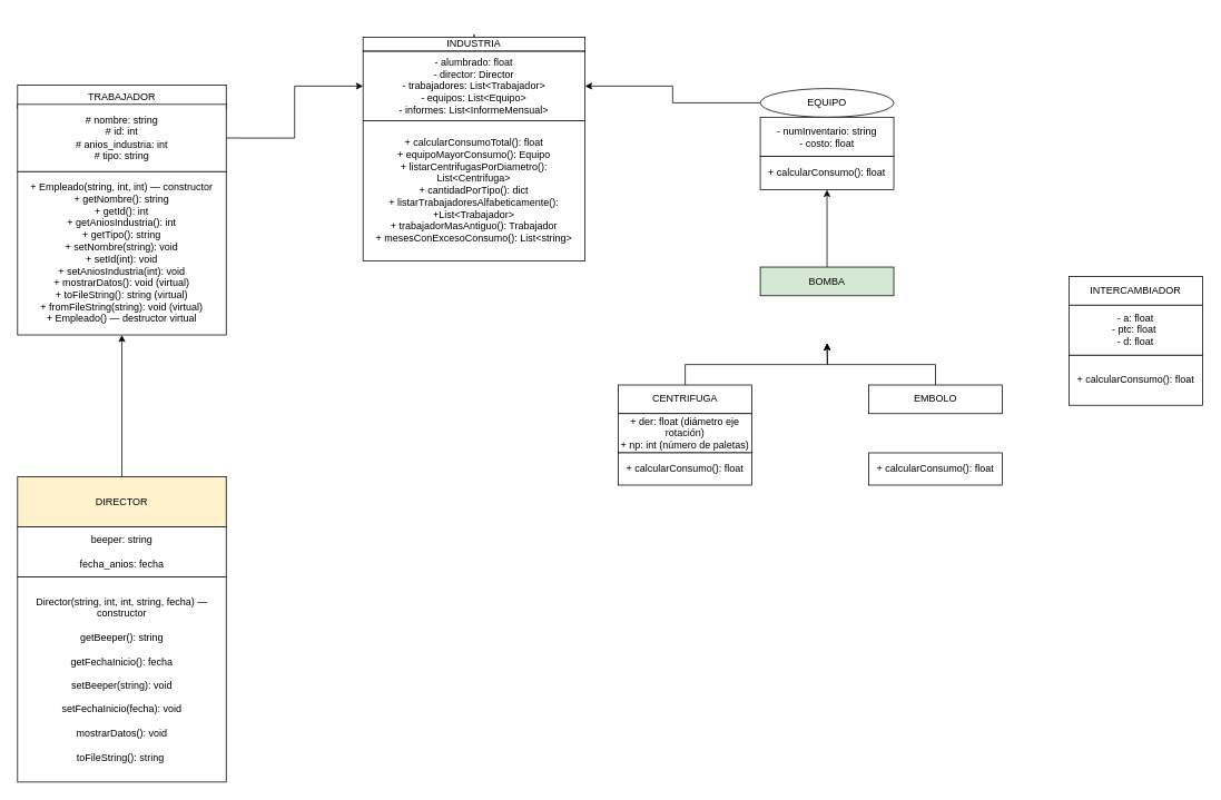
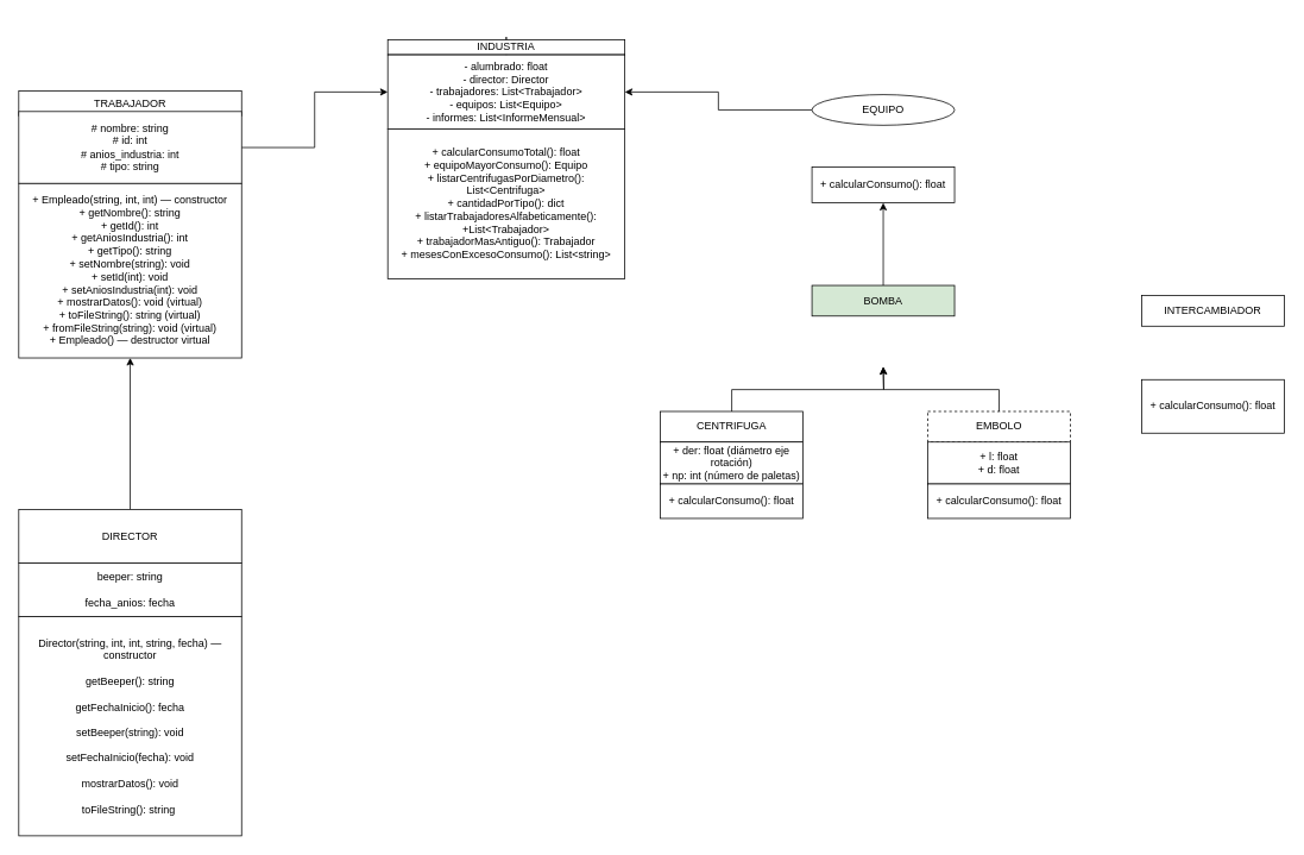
  <mxCell id="0" />
  <mxCell id="1" parent="0" />
  <mxCell id="2" value="" style="group" connectable="0" vertex="1" parent="1"><mxGeometry x="20" y="20.999" width="1420" height="916.001" as="geometry" /></mxCell>
  <mxCell id="3" style="edgeStyle=orthogonalEdgeStyle;rounded=0;orthogonalLoop=1;jettySize=auto;html=1;entryX=0.5;entryY=1;entryDx=0;entryDy=0;" edge="1" parent="2" source="18" target="10"><mxGeometry relative="1" as="geometry"><mxPoint x="125" y="570.001" as="targetPoint" /></mxGeometry></mxCell>
  <mxCell id="4" style="edgeStyle=orthogonalEdgeStyle;rounded=0;orthogonalLoop=1;jettySize=auto;html=1;exitX=0;exitY=0.5;exitDx=0;exitDy=0;entryX=1;entryY=0.5;entryDx=0;entryDy=0;" edge="1" parent="2" source="5" target="46"><mxGeometry relative="1" as="geometry" /></mxCell>
  <mxCell id="5" value="EQUIPO" style="ellipse;whiteSpace=wrap;html=1;" vertex="1" parent="2"><mxGeometry x="890" y="84.661" width="160" height="34.34" as="geometry" /></mxCell>
  <mxCell id="6" style="edgeStyle=orthogonalEdgeStyle;rounded=0;orthogonalLoop=1;jettySize=auto;html=1;exitX=0.5;exitY=1;exitDx=0;exitDy=0;" edge="1" parent="2" source="5" target="5"><mxGeometry relative="1" as="geometry" /></mxCell>
  <mxCell id="7" value="TRABAJADOR" style="rounded=0;whiteSpace=wrap;html=1;container=0;" vertex="1" parent="2"><mxGeometry y="80.671" width="250" height="27.97" as="geometry" /></mxCell>
  <mxCell id="8" style="edgeStyle=orthogonalEdgeStyle;rounded=0;orthogonalLoop=1;jettySize=auto;html=1;exitX=1;exitY=0.5;exitDx=0;exitDy=0;entryX=0;entryY=0.5;entryDx=0;entryDy=0;" edge="1" parent="2" source="9" target="46"><mxGeometry relative="1" as="geometry" /></mxCell>
  <mxCell id="9" value="&lt;div&gt;# nombre: string&lt;/div&gt;&lt;div&gt;# id: int&lt;/div&gt;&lt;div&gt;# anios_industria: int&lt;/div&gt;&lt;div&gt;# tipo: string&lt;/div&gt;" style="rounded=0;whiteSpace=wrap;html=1;container=0;" vertex="1" parent="2"><mxGeometry y="103.631" width="250" height="80.652" as="geometry" /></mxCell>
  <mxCell id="10" value="&lt;div&gt;+ Empleado(string, int, int) — constructor&lt;/div&gt;&lt;div&gt;+ getNombre(): string&lt;/div&gt;&lt;div&gt;+ getId(): int&lt;/div&gt;&lt;div&gt;+ getAniosIndustria(): int&lt;/div&gt;&lt;div&gt;+ getTipo(): string&lt;/div&gt;&lt;div&gt;+ setNombre(string): void&lt;/div&gt;&lt;div&gt;+ setId(int): void&lt;/div&gt;&lt;div&gt;+ setAniosIndustria(int): void&lt;/div&gt;&lt;div&gt;+ mostrarDatos(): void (virtual)&lt;/div&gt;&lt;div&gt;+ toFileString(): string (virtual)&lt;/div&gt;&lt;div&gt;+ fromFileString(string): void (virtual)&lt;/div&gt;&lt;div&gt;+ Empleado() — destructor virtual&lt;/div&gt;" style="rounded=0;whiteSpace=wrap;html=1;" vertex="1" parent="2"><mxGeometry y="184.281" width="250" height="195.72" as="geometry" /></mxCell>
- <mxCell id="11" value="&lt;div&gt;- numInventario: string&lt;/div&gt;&lt;div&gt;- costo: float&lt;/div&gt;" style="rounded=0;whiteSpace=wrap;html=1;" vertex="1" parent="2"><mxGeometry x="890" y="119.001" width="160" height="47" as="geometry" /></mxCell>
  <mxCell id="12" value="+&amp;nbsp;&lt;span style=&quot;background-color: transparent;&quot;&gt;calcularConsumo(): float&lt;/span&gt;" style="rounded=0;whiteSpace=wrap;html=1;" vertex="1" parent="2"><mxGeometry x="890" y="166.001" width="160" height="40" as="geometry" /></mxCell>
  <mxCell id="13" value="" style="edgeStyle=orthogonalEdgeStyle;rounded=0;orthogonalLoop=1;jettySize=auto;html=1;" edge="1" parent="2" source="15" target="12"><mxGeometry relative="1" as="geometry" /></mxCell>
  <mxCell id="14" value="" style="group" connectable="0" vertex="1" parent="2"><mxGeometry x="890" y="298.661" width="160" height="81.34" as="geometry" /></mxCell>
  <mxCell id="15" value="BOMBA" style="rounded=0;whiteSpace=wrap;html=1;fillColor=#d5e8d4;" vertex="1" parent="14"><mxGeometry width="160" height="34.34" as="geometry" /></mxCell>
  <mxCell id="16" style="edgeStyle=orthogonalEdgeStyle;rounded=0;orthogonalLoop=1;jettySize=auto;html=1;exitX=0.5;exitY=1;exitDx=0;exitDy=0;" edge="1" parent="14" source="15" target="15"><mxGeometry relative="1" as="geometry" /></mxCell>
  <mxCell id="17" value="" style="group" connectable="0" vertex="1" parent="2"><mxGeometry y="550.001" width="250" height="366" as="geometry" /></mxCell>
- <mxCell id="18" value="DIRECTOR" style="rounded=0;whiteSpace=wrap;html=1;container=0;fillColor=#fff2cc;" vertex="1" parent="17"><mxGeometry width="250" height="60" as="geometry" /></mxCell>
+ <mxCell id="18" value="DIRECTOR" style="rounded=0;whiteSpace=wrap;html=1;container=0;" vertex="1" parent="17"><mxGeometry width="250" height="60" as="geometry" /></mxCell>
  <mxCell id="19" value="&lt;div&gt;beeper: string&lt;/div&gt;&lt;div&gt;&lt;br&gt;&lt;/div&gt;&lt;div&gt;fecha_anios: fecha&lt;/div&gt;" style="rounded=0;whiteSpace=wrap;html=1;container=0;" vertex="1" parent="17"><mxGeometry y="60" width="250" height="60" as="geometry" /></mxCell>
  <mxCell id="20" value="&lt;div&gt;Director(string, int, int, string, fecha) — constructor&lt;/div&gt;&lt;div&gt;&lt;br&gt;&lt;/div&gt;&lt;div&gt;getBeeper(): string&lt;/div&gt;&lt;div&gt;&lt;br&gt;&lt;/div&gt;&lt;div&gt;getFechaInicio(): fecha&lt;/div&gt;&lt;div&gt;&lt;br&gt;&lt;/div&gt;&lt;div&gt;setBeeper(string): void&lt;/div&gt;&lt;div&gt;&lt;br&gt;&lt;/div&gt;&lt;div&gt;setFechaInicio(fecha): void&lt;/div&gt;&lt;div&gt;&lt;br&gt;&lt;/div&gt;&lt;div&gt;mostrarDatos(): void&lt;/div&gt;&lt;div&gt;&lt;br&gt;&lt;/div&gt;&lt;div&gt;toFileString(): string&amp;nbsp;&lt;/div&gt;" style="rounded=0;whiteSpace=wrap;html=1;container=0;" vertex="1" parent="17"><mxGeometry y="120" width="250" height="246" as="geometry" /></mxCell>
  <mxCell id="21" value="" style="group" connectable="0" vertex="1" parent="2"><mxGeometry x="720" y="440.001" width="160" height="120" as="geometry" /></mxCell>
  <mxCell id="22" value="" style="group" connectable="0" vertex="1" parent="21"><mxGeometry width="160" height="81.34" as="geometry" /></mxCell>
  <mxCell id="23" style="edgeStyle=orthogonalEdgeStyle;rounded=0;orthogonalLoop=1;jettySize=auto;html=1;exitX=0.5;exitY=0;exitDx=0;exitDy=0;" edge="1" parent="22" source="24"><mxGeometry relative="1" as="geometry"><mxPoint x="250" y="-50" as="targetPoint" /></mxGeometry></mxCell>
  <mxCell id="24" value="CENTRIFUGA" style="rounded=0;whiteSpace=wrap;html=1;" vertex="1" parent="22"><mxGeometry width="160" height="34.34" as="geometry" /></mxCell>
  <mxCell id="25" style="edgeStyle=orthogonalEdgeStyle;rounded=0;orthogonalLoop=1;jettySize=auto;html=1;exitX=0.5;exitY=1;exitDx=0;exitDy=0;" edge="1" parent="22" source="24" target="24"><mxGeometry relative="1" as="geometry" /></mxCell>
  <mxCell id="26" value="&lt;div&gt;+ der: float (diámetro eje rotación)&lt;/div&gt;&lt;div&gt;+ np: int (número de paletas)&lt;/div&gt;" style="rounded=0;whiteSpace=wrap;html=1;" vertex="1" parent="22"><mxGeometry y="34.34" width="160" height="47" as="geometry" /></mxCell>
  <mxCell id="27" value="&lt;div&gt;+ calcularConsumo(): float&lt;/div&gt;" style="rounded=0;whiteSpace=wrap;html=1;" vertex="1" parent="21"><mxGeometry y="81.34" width="160" height="38.66" as="geometry" /></mxCell>
  <mxCell id="28" value="" style="group" connectable="0" vertex="1" parent="2"><mxGeometry x="1020" y="440.001" width="160" height="120" as="geometry" /></mxCell>
  <mxCell id="29" value="" style="group" connectable="0" vertex="1" parent="28"><mxGeometry width="160" height="81.34" as="geometry" /></mxCell>
  <mxCell id="30" style="edgeStyle=orthogonalEdgeStyle;rounded=0;orthogonalLoop=1;jettySize=auto;html=1;exitX=0.5;exitY=0;exitDx=0;exitDy=0;" edge="1" parent="29" source="31"><mxGeometry relative="1" as="geometry"><mxPoint x="-50" y="-50" as="targetPoint" /></mxGeometry></mxCell>
- <mxCell id="31" value="EMBOLO" style="rounded=0;whiteSpace=wrap;html=1;" vertex="1" parent="29"><mxGeometry width="160" height="34.34" as="geometry" /></mxCell>
+ <mxCell id="31" value="EMBOLO" style="rounded=0;whiteSpace=wrap;html=1;dashed=1;" vertex="1" parent="29"><mxGeometry width="160" height="34.34" as="geometry" /></mxCell>
  <mxCell id="32" style="edgeStyle=orthogonalEdgeStyle;rounded=0;orthogonalLoop=1;jettySize=auto;html=1;exitX=0.5;exitY=1;exitDx=0;exitDy=0;" edge="1" parent="29" source="31" target="31"><mxGeometry relative="1" as="geometry" /></mxCell>
+ <mxCell id="33" value="&lt;div&gt;+ l: float&lt;/div&gt;&lt;div&gt;+ d: float&lt;/div&gt;" style="rounded=0;whiteSpace=wrap;html=1;" vertex="1" parent="29"><mxGeometry y="34.34" width="160" height="47" as="geometry" /></mxCell>
  <mxCell id="34" value="&lt;div&gt;+ calcularConsumo(): float&lt;/div&gt;" style="rounded=0;whiteSpace=wrap;html=1;" vertex="1" parent="28"><mxGeometry y="81.34" width="160" height="38.66" as="geometry" /></mxCell>
  <mxCell id="35" value="" style="group" connectable="0" vertex="1" parent="2"><mxGeometry x="1260" y="310.001" width="160" height="154.34" as="geometry" /></mxCell>
  <mxCell id="36" value="INTERCAMBIADOR" style="rounded=0;whiteSpace=wrap;html=1;container=0;" vertex="1" parent="35"><mxGeometry width="160" height="34.34" as="geometry" /></mxCell>
  <mxCell id="37" style="edgeStyle=orthogonalEdgeStyle;rounded=0;orthogonalLoop=1;jettySize=auto;html=1;exitX=0.5;exitY=1;exitDx=0;exitDy=0;" edge="1" parent="35" source="36" target="36"><mxGeometry relative="1" as="geometry" /></mxCell>
- <mxCell id="38" value="&lt;div&gt;- a: float&lt;/div&gt;&lt;div&gt;- ptc: float&amp;nbsp;&lt;/div&gt;&lt;div&gt;- d: float&lt;/div&gt;" style="rounded=0;whiteSpace=wrap;html=1;container=0;" vertex="1" parent="35"><mxGeometry y="34.34" width="160" height="60" as="geometry" /></mxCell>
  <mxCell id="39" value="&lt;div&gt;+ calcularConsumo(): float&lt;/div&gt;" style="rounded=0;whiteSpace=wrap;html=1;" vertex="1" parent="35"><mxGeometry y="94.34" width="160" height="60" as="geometry" /></mxCell>
  <mxCell id="40" value="" style="group" connectable="0" vertex="1" parent="2"><mxGeometry x="414" width="266" height="291.111" as="geometry" /></mxCell>
  <mxCell id="41" value="&lt;div&gt;+ calcularConsumoTotal(): float&lt;/div&gt;&lt;div&gt;+ equipoMayorConsumo(): Equipo&lt;/div&gt;&lt;div&gt;+ listarCentrifugasPorDiametro(): List&amp;lt;Centrifuga&amp;gt;&lt;/div&gt;&lt;div&gt;+ cantidadPorTipo(): dict&lt;/div&gt;&lt;div&gt;+ listarTrabajadoresAlfabeticamente(): +List&amp;lt;Trabajador&amp;gt;&lt;/div&gt;&lt;div&gt;+ trabajadorMasAntiguo(): Trabajador&lt;/div&gt;&lt;div&gt;+ mesesConExcesoConsumo(): List&amp;lt;string&amp;gt;&lt;/div&gt;" style="rounded=0;whiteSpace=wrap;html=1;container=0;" vertex="1" parent="40"><mxGeometry y="123.381" width="266" height="167.73" as="geometry" /></mxCell>
  <mxCell id="42" style="edgeStyle=orthogonalEdgeStyle;rounded=0;orthogonalLoop=1;jettySize=auto;html=1;exitX=0.5;exitY=1;exitDx=0;exitDy=0;" edge="1" parent="40" source="41" target="41"><mxGeometry relative="1" as="geometry" /></mxCell>
  <mxCell id="43" value="" style="edgeStyle=orthogonalEdgeStyle;rounded=0;orthogonalLoop=1;jettySize=auto;html=1;" edge="1" parent="40"><mxGeometry relative="1" as="geometry"><mxPoint x="56.648" as="sourcePoint" /><mxPoint x="56.648" as="targetPoint" /></mxGeometry></mxCell>
  <mxCell id="44" value="" style="edgeStyle=orthogonalEdgeStyle;rounded=0;orthogonalLoop=1;jettySize=auto;html=1;" edge="1" parent="40" source="45" target="46"><mxGeometry relative="1" as="geometry" /></mxCell>
  <mxCell id="45" value="INDUSTRIA" style="rounded=0;whiteSpace=wrap;html=1;container=0;" vertex="1" parent="40"><mxGeometry y="23.081" width="266" height="16.667" as="geometry" /></mxCell>
  <mxCell id="46" value="&lt;div&gt;- alumbrado: float&lt;/div&gt;&lt;div&gt;- director: Director&lt;/div&gt;&lt;div&gt;- trabajadores: List&amp;lt;Trabajador&amp;gt;&lt;/div&gt;&lt;div&gt;- equipos: List&amp;lt;Equipo&amp;gt;&lt;/div&gt;&lt;div&gt;- informes: List&amp;lt;InformeMensual&amp;gt;&lt;/div&gt;" style="whiteSpace=wrap;html=1;rounded=0;container=0;" vertex="1" parent="40"><mxGeometry y="40.048" width="266" height="83.333" as="geometry" /></mxCell>
